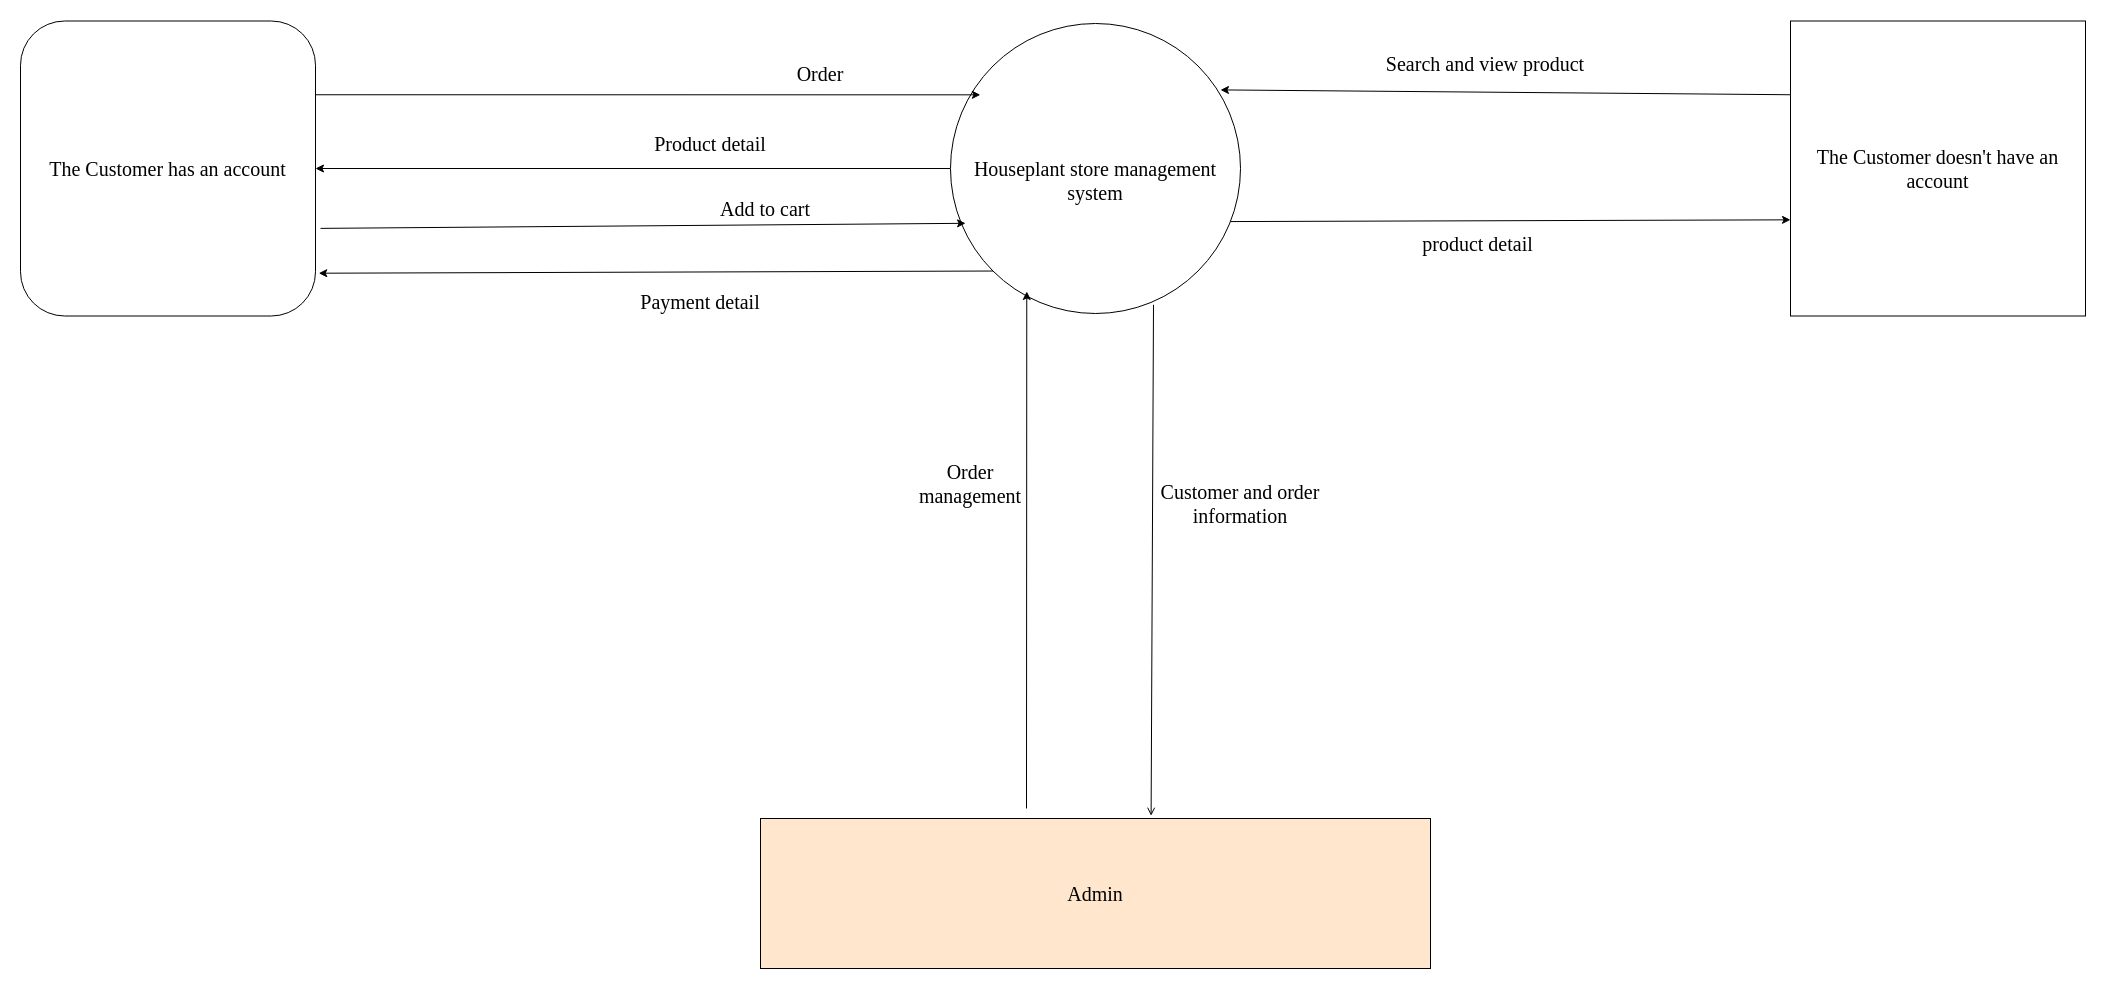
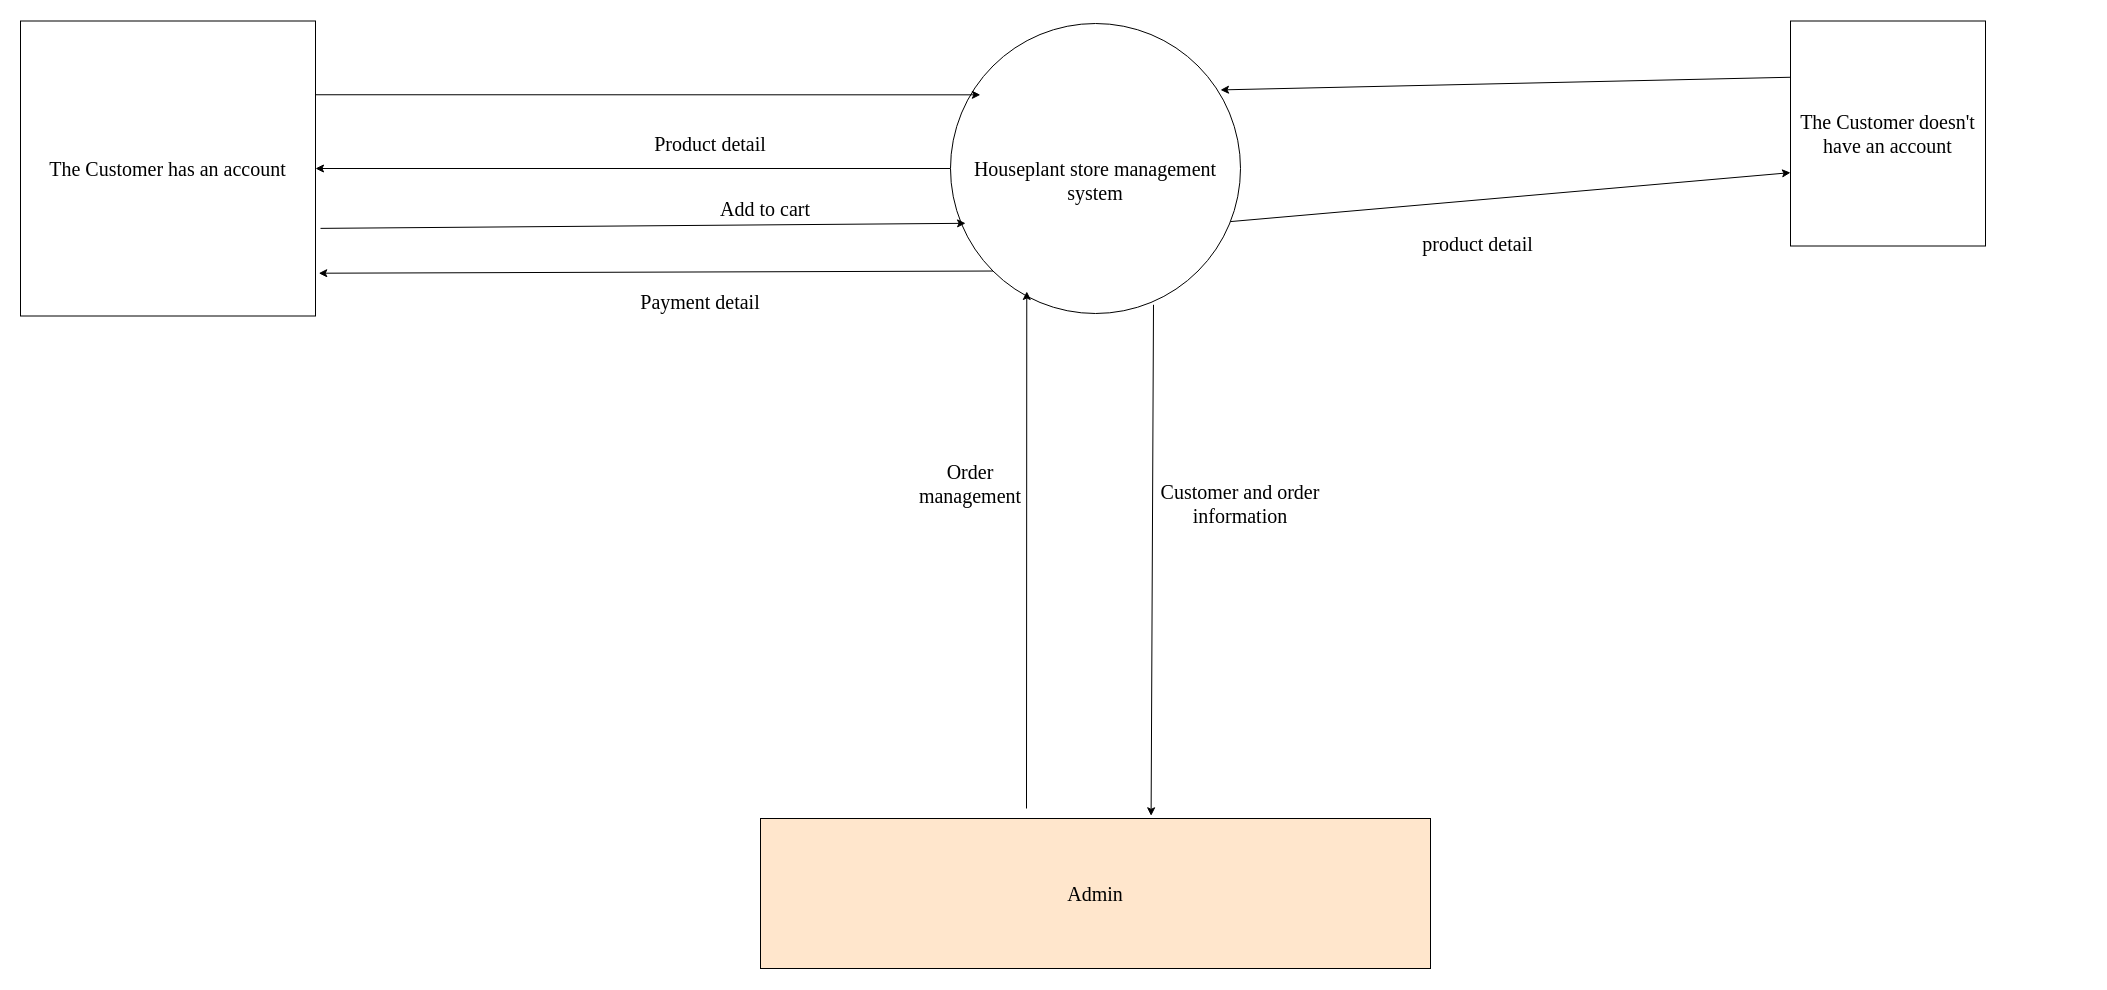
  <mxCell id="0" />
  <mxCell id="1" parent="0" />
  <mxCell id="2" style="edgeStyle=orthogonalEdgeStyle;rounded=0;orthogonalLoop=1;jettySize=auto;html=1;exitX=0;exitY=0.5;exitDx=0;exitDy=0;" edge="1" parent="1" source="3" target="4"><mxGeometry relative="1" as="geometry" /></mxCell>
  <mxCell id="3" value="&lt;br&gt;&lt;p class=&quot;MsoNormal&quot;&gt;&lt;span style=&quot;font-family: &amp;quot;Times New Roman&amp;quot;;&quot;&gt;Houseplant store management system&lt;/span&gt;&lt;/p&gt;" style="ellipse;whiteSpace=wrap;html=1;aspect=fixed;fontFamily=Times New Roman;fontSize=20;" vertex="1" parent="1"><mxGeometry x="950" y="23" width="290" height="290" as="geometry" /></mxCell>
- <mxCell id="4" value="The Customer has an account" style="whiteSpace=wrap;html=1;aspect=fixed;fontFamily=Times New Roman;fontSize=20;rounded=1;" vertex="1" parent="1"><mxGeometry x="20" y="20.5" width="295" height="295" as="geometry" /></mxCell>
- <mxCell id="5" value="The Customer doesn't have an account" style="whiteSpace=wrap;html=1;aspect=fixed;fontFamily=Times New Roman;fontSize=20;" vertex="1" parent="1"><mxGeometry x="1790" y="20.5" width="295" height="295" as="geometry" /></mxCell>
+ <mxCell id="4" value="The Customer has an account" style="whiteSpace=wrap;html=1;aspect=fixed;fontFamily=Times New Roman;fontSize=20;" vertex="1" parent="1"><mxGeometry x="20" y="20.5" width="295" height="295" as="geometry" /></mxCell>
+ <mxCell id="5" value="The Customer doesn't have an account" style="whiteSpace=wrap;html=1;aspect=fixed;fontFamily=Times New Roman;fontSize=20;" vertex="1" parent="1"><mxGeometry x="1790" y="20.5" width="195" height="225" as="geometry" /></mxCell>
  <mxCell id="6" value="Admin" style="rounded=0;whiteSpace=wrap;html=1;fontFamily=Times New Roman;fontSize=20;fillColor=#ffe6cc;" vertex="1" parent="1"><mxGeometry x="760" y="818" width="670" height="150" as="geometry" /></mxCell>
  <mxCell id="7" style="edgeStyle=orthogonalEdgeStyle;rounded=0;orthogonalLoop=1;jettySize=auto;html=1;exitX=1;exitY=0.25;exitDx=0;exitDy=0;entryX=0.103;entryY=0.246;entryDx=0;entryDy=0;entryPerimeter=0;" edge="1" parent="1" source="4" target="3"><mxGeometry relative="1" as="geometry" /></mxCell>
  <mxCell id="8" value="" style="endArrow=classic;html=1;rounded=0;entryX=1.011;entryY=0.855;entryDx=0;entryDy=0;entryPerimeter=0;exitX=0;exitY=1;exitDx=0;exitDy=0;" edge="1" parent="1" source="3" target="4"><mxGeometry width="50" height="50" relative="1" as="geometry"><mxPoint x="590" y="618" as="sourcePoint" /><mxPoint x="1190" y="478" as="targetPoint" /></mxGeometry></mxCell>
  <mxCell id="9" value="" style="endArrow=classic;html=1;rounded=0;exitX=1.017;exitY=0.703;exitDx=0;exitDy=0;exitPerimeter=0;entryX=0.052;entryY=0.689;entryDx=0;entryDy=0;entryPerimeter=0;" edge="1" parent="1" source="4" target="3"><mxGeometry width="50" height="50" relative="1" as="geometry"><mxPoint x="320" y="284" as="sourcePoint" /><mxPoint x="1002" y="280" as="targetPoint" /></mxGeometry></mxCell>
- <mxCell id="10" value="Order" style="text;html=1;align=center;verticalAlign=middle;whiteSpace=wrap;rounded=0;fontFamily=Times New Roman;fontSize=20;" vertex="1" parent="1"><mxGeometry x="790" y="58" width="60" height="30" as="geometry" /></mxCell>
  <mxCell id="11" value="Product detail" style="text;html=1;align=center;verticalAlign=middle;whiteSpace=wrap;rounded=0;fontFamily=Times New Roman;fontSize=20;" vertex="1" parent="1"><mxGeometry x="590" y="128" width="240" height="30" as="geometry" /></mxCell>
  <mxCell id="12" value="Add to cart" style="text;html=1;align=center;verticalAlign=middle;whiteSpace=wrap;rounded=0;fontFamily=Times New Roman;fontSize=20;" vertex="1" parent="1"><mxGeometry x="645" y="193" width="240" height="30" as="geometry" /></mxCell>
  <mxCell id="13" value="Payment detail" style="text;html=1;align=center;verticalAlign=middle;whiteSpace=wrap;rounded=0;fontFamily=Times New Roman;fontSize=20;" vertex="1" parent="1"><mxGeometry x="580" y="285.5" width="240" height="30" as="geometry" /></mxCell>
  <mxCell id="14" value="" style="endArrow=classic;html=1;rounded=0;exitX=0;exitY=0.25;exitDx=0;exitDy=0;entryX=0.931;entryY=0.229;entryDx=0;entryDy=0;entryPerimeter=0;" edge="1" parent="1" source="5" target="3"><mxGeometry width="50" height="50" relative="1" as="geometry"><mxPoint x="1140" y="528" as="sourcePoint" /><mxPoint x="1190" y="478" as="targetPoint" /></mxGeometry></mxCell>
  <mxCell id="15" value="" style="endArrow=classic;html=1;rounded=0;exitX=0.966;exitY=0.683;exitDx=0;exitDy=0;exitPerimeter=0;entryX=0;entryY=0.674;entryDx=0;entryDy=0;entryPerimeter=0;" edge="1" parent="1" source="3" target="5"><mxGeometry width="50" height="50" relative="1" as="geometry"><mxPoint x="330" y="238" as="sourcePoint" /><mxPoint x="975" y="233" as="targetPoint" /></mxGeometry></mxCell>
- <mxCell id="16" value="Search and view product" style="text;html=1;align=center;verticalAlign=middle;whiteSpace=wrap;rounded=0;fontFamily=Times New Roman;fontSize=20;" vertex="1" parent="1"><mxGeometry x="1370" y="48" width="230" height="30" as="geometry" /></mxCell>
  <mxCell id="17" value="&amp;nbsp;product detail" style="text;html=1;align=center;verticalAlign=middle;whiteSpace=wrap;rounded=0;fontFamily=Times New Roman;fontSize=20;" vertex="1" parent="1"><mxGeometry x="1360" y="228" width="230" height="30" as="geometry" /></mxCell>
  <mxCell id="18" value="" style="endArrow=classic;html=1;rounded=0;entryX=0.263;entryY=0.924;entryDx=0;entryDy=0;entryPerimeter=0;" edge="1" parent="1" target="3"><mxGeometry width="50" height="50" relative="1" as="geometry"><mxPoint x="1026" y="808" as="sourcePoint" /><mxPoint x="1250" y="348" as="targetPoint" /></mxGeometry></mxCell>
- <mxCell id="19" value="" style="endArrow=open;html=1;rounded=0;entryX=0.583;entryY=-0.018;entryDx=0;entryDy=0;entryPerimeter=0;exitX=0.7;exitY=0.97;exitDx=0;exitDy=0;exitPerimeter=0;" edge="1" parent="1" source="3" target="6"><mxGeometry width="50" height="50" relative="1" as="geometry"><mxPoint x="1036" y="818" as="sourcePoint" /><mxPoint x="1036" y="301" as="targetPoint" /></mxGeometry></mxCell>
+ <mxCell id="19" value="" style="endArrow=classic;html=1;rounded=0;entryX=0.583;entryY=-0.018;entryDx=0;entryDy=0;entryPerimeter=0;exitX=0.7;exitY=0.97;exitDx=0;exitDy=0;exitPerimeter=0;" edge="1" parent="1" source="3" target="6"><mxGeometry width="50" height="50" relative="1" as="geometry"><mxPoint x="1036" y="818" as="sourcePoint" /><mxPoint x="1036" y="301" as="targetPoint" /></mxGeometry></mxCell>
  <mxCell id="20" value="Order management" style="text;html=1;align=center;verticalAlign=middle;whiteSpace=wrap;rounded=0;fontFamily=Times New Roman;fontSize=20;" vertex="1" parent="1"><mxGeometry x="940" y="468" width="60" height="30" as="geometry" /></mxCell>
  <mxCell id="21" value="Customer and order information" style="text;html=1;align=center;verticalAlign=middle;whiteSpace=wrap;rounded=0;fontFamily=Times New Roman;fontSize=20;" vertex="1" parent="1"><mxGeometry x="1120" y="488" width="240" height="30" as="geometry" /></mxCell>
